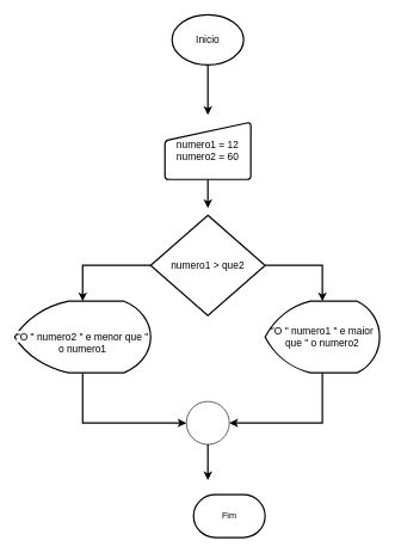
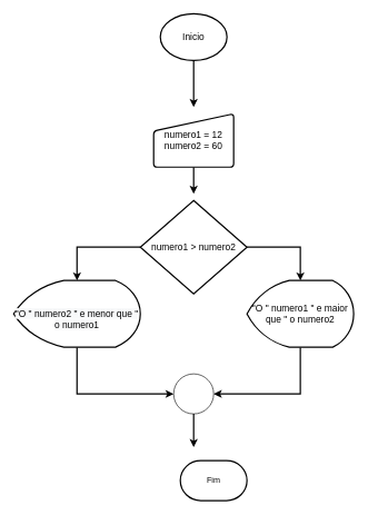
  <mxCell id="0" />
  <mxCell id="1" parent="0" />
  <mxCell id="2" style="edgeStyle=orthogonalEdgeStyle;rounded=0;orthogonalLoop=1;jettySize=auto;html=1;exitX=0.5;exitY=1;exitDx=0;exitDy=0;exitPerimeter=0;strokeWidth=2;" edge="1" parent="1" source="3"><mxGeometry relative="1" as="geometry"><mxPoint x="290" y="160" as="targetPoint" /></mxGeometry></mxCell>
  <mxCell id="3" value="&lt;font style=&quot;font-size: 14px&quot;&gt;Inicio&lt;/font&gt;" style="strokeWidth=2;html=1;shape=mxgraph.flowchart.start_2;whiteSpace=wrap;" vertex="1" parent="1"><mxGeometry x="240" y="20" width="100" height="70" as="geometry" /></mxCell>
  <mxCell id="4" style="edgeStyle=orthogonalEdgeStyle;rounded=0;orthogonalLoop=1;jettySize=auto;html=1;exitX=0.5;exitY=1;exitDx=0;exitDy=0;strokeWidth=2;" edge="1" parent="1" source="5"><mxGeometry relative="1" as="geometry"><mxPoint x="290" y="290" as="targetPoint" /></mxGeometry></mxCell>
  <mxCell id="5" value="&lt;font style=&quot;font-size: 14px&quot;&gt;numero1 = 12&lt;br&gt;&lt;/font&gt;&lt;font style=&quot;font-size: 14px&quot;&gt;numero2 = 60&lt;/font&gt;" style="html=1;strokeWidth=2;shape=manualInput;whiteSpace=wrap;rounded=1;size=26;arcSize=11;" vertex="1" parent="1"><mxGeometry x="230" y="170" width="120" height="80" as="geometry" /></mxCell>
  <mxCell id="6" style="edgeStyle=orthogonalEdgeStyle;rounded=0;orthogonalLoop=1;jettySize=auto;html=1;exitX=1;exitY=0.5;exitDx=0;exitDy=0;exitPerimeter=0;entryX=0.5;entryY=0;entryDx=0;entryDy=0;entryPerimeter=0;strokeWidth=2;" edge="1" parent="1" source="8" target="10"><mxGeometry relative="1" as="geometry" /></mxCell>
  <mxCell id="7" style="edgeStyle=orthogonalEdgeStyle;rounded=0;orthogonalLoop=1;jettySize=auto;html=1;exitX=0;exitY=0.5;exitDx=0;exitDy=0;exitPerimeter=0;entryX=0.5;entryY=0;entryDx=0;entryDy=0;entryPerimeter=0;strokeWidth=2;" edge="1" parent="1" source="8" target="12"><mxGeometry relative="1" as="geometry" /></mxCell>
- <mxCell id="8" value="&lt;font style=&quot;font-size: 14px&quot;&gt;numero1 &amp;gt; que2&lt;/font&gt;" style="strokeWidth=2;html=1;shape=mxgraph.flowchart.decision;whiteSpace=wrap;" vertex="1" parent="1"><mxGeometry x="210" y="300" width="160" height="140" as="geometry" /></mxCell>
+ <mxCell id="8" value="&lt;font style=&quot;font-size: 14px&quot;&gt;numero1 &amp;gt; numero2&lt;/font&gt;" style="strokeWidth=2;html=1;shape=mxgraph.flowchart.decision;whiteSpace=wrap;" vertex="1" parent="1"><mxGeometry x="210" y="300" width="160" height="140" as="geometry" /></mxCell>
  <mxCell id="9" style="edgeStyle=orthogonalEdgeStyle;rounded=0;orthogonalLoop=1;jettySize=auto;html=1;exitX=0.5;exitY=1;exitDx=0;exitDy=0;exitPerimeter=0;entryX=1;entryY=0.5;entryDx=0;entryDy=0;entryPerimeter=0;strokeWidth=2;" edge="1" parent="1" source="10" target="14"><mxGeometry relative="1" as="geometry" /></mxCell>
  <mxCell id="10" value="&lt;font style=&quot;font-size: 14px&quot;&gt;&quot;O &quot; numero1 &quot; e maior que &quot; o numero2&lt;/font&gt;" style="strokeWidth=2;html=1;shape=mxgraph.flowchart.display;whiteSpace=wrap;" vertex="1" parent="1"><mxGeometry x="370" y="420" width="160" height="100" as="geometry" /></mxCell>
  <mxCell id="11" style="edgeStyle=orthogonalEdgeStyle;rounded=0;orthogonalLoop=1;jettySize=auto;html=1;exitX=0.5;exitY=1;exitDx=0;exitDy=0;exitPerimeter=0;entryX=0;entryY=0.5;entryDx=0;entryDy=0;entryPerimeter=0;strokeWidth=2;" edge="1" parent="1" source="12" target="14"><mxGeometry relative="1" as="geometry" /></mxCell>
  <mxCell id="12" value="&lt;span style=&quot;color: rgb(0 , 0 , 0) ; font-family: &amp;#34;helvetica&amp;#34; ; font-size: 14px ; font-style: normal ; font-weight: 400 ; letter-spacing: normal ; text-align: center ; text-indent: 0px ; text-transform: none ; word-spacing: 0px ; background-color: rgb(248 , 249 , 250) ; display: inline ; float: none&quot;&gt;&lt;br&gt;&quot;O &quot; numero2 &quot; e menor que &quot; o numero1&lt;/span&gt;" style="strokeWidth=2;html=1;shape=mxgraph.flowchart.display;whiteSpace=wrap;" vertex="1" parent="1"><mxGeometry x="20" y="420" width="190" height="100" as="geometry" /></mxCell>
  <mxCell id="13" style="edgeStyle=orthogonalEdgeStyle;rounded=0;orthogonalLoop=1;jettySize=auto;html=1;exitX=0.5;exitY=1;exitDx=0;exitDy=0;exitPerimeter=0;strokeWidth=2;" edge="1" parent="1" source="14"><mxGeometry relative="1" as="geometry"><mxPoint x="290" y="670" as="targetPoint" /></mxGeometry></mxCell>
  <mxCell id="14" value="" style="verticalLabelPosition=bottom;verticalAlign=top;html=1;shape=mxgraph.flowchart.on-page_reference;" vertex="1" parent="1"><mxGeometry x="260" y="560" width="60" height="60" as="geometry" /></mxCell>
  <mxCell id="15" value="Fim" style="strokeWidth=2;html=1;shape=mxgraph.flowchart.terminator;whiteSpace=wrap;" vertex="1" parent="1"><mxGeometry x="270" y="690" width="100" height="60" as="geometry" /></mxCell>
